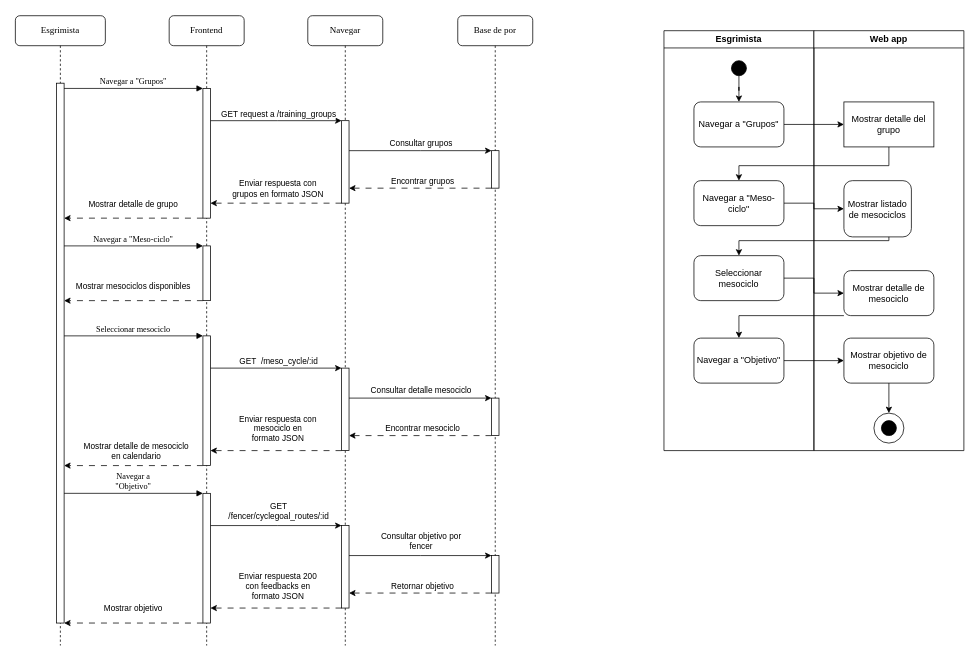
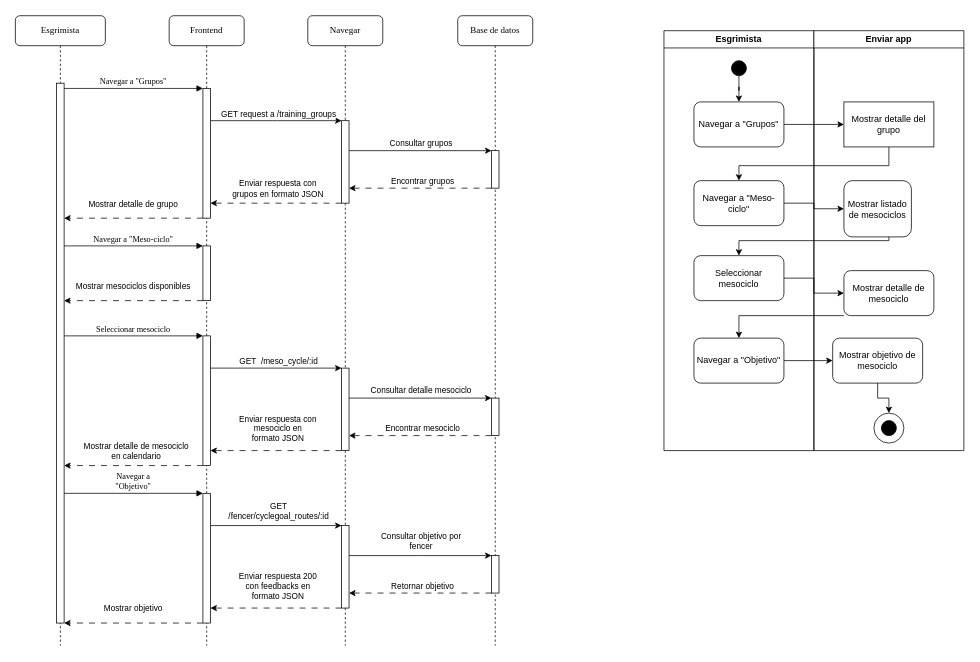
  <mxCell id="0" />
  <mxCell id="1" parent="0" />
  <mxCell id="2" value="Navegar" style="shape=umlLifeline;perimeter=lifelinePerimeter;whiteSpace=wrap;html=1;container=0;collapsible=0;recursiveResize=0;outlineConnect=0;rounded=1;shadow=0;comic=0;labelBackgroundColor=none;strokeWidth=1;fontFamily=Verdana;fontSize=12;align=center;" parent="1" vertex="1"><mxGeometry x="410" y="20" width="100" height="840" as="geometry" /></mxCell>
- <mxCell id="3" value="Base de por" style="shape=umlLifeline;perimeter=lifelinePerimeter;whiteSpace=wrap;html=1;container=0;collapsible=0;recursiveResize=0;outlineConnect=0;rounded=1;shadow=0;comic=0;labelBackgroundColor=none;strokeWidth=1;fontFamily=Verdana;fontSize=12;align=center;" parent="1" vertex="1"><mxGeometry x="610" y="20" width="100" height="840" as="geometry" /></mxCell>
+ <mxCell id="3" value="Base de datos" style="shape=umlLifeline;perimeter=lifelinePerimeter;whiteSpace=wrap;html=1;container=0;collapsible=0;recursiveResize=0;outlineConnect=0;rounded=1;shadow=0;comic=0;labelBackgroundColor=none;strokeWidth=1;fontFamily=Verdana;fontSize=12;align=center;" parent="1" vertex="1"><mxGeometry x="610" y="20" width="100" height="840" as="geometry" /></mxCell>
  <mxCell id="4" value="Esgrimista" style="shape=umlLifeline;perimeter=lifelinePerimeter;whiteSpace=wrap;html=1;container=0;collapsible=0;recursiveResize=0;outlineConnect=0;rounded=1;shadow=0;comic=0;labelBackgroundColor=none;strokeWidth=1;fontFamily=Verdana;fontSize=12;align=center;" parent="1" vertex="1"><mxGeometry x="20" y="20" width="120" height="840" as="geometry" /></mxCell>
  <mxCell id="5" value="Frontend" style="shape=umlLifeline;perimeter=lifelinePerimeter;whiteSpace=wrap;html=1;container=0;collapsible=0;recursiveResize=0;outlineConnect=0;rounded=1;shadow=0;comic=0;labelBackgroundColor=none;strokeWidth=1;fontFamily=Verdana;fontSize=12;align=center;" parent="1" vertex="1"><mxGeometry x="225.13" y="20" width="100" height="840" as="geometry" /></mxCell>
  <mxCell id="6" value="" style="html=1;points=[];perimeter=orthogonalPerimeter;rounded=0;shadow=0;comic=0;labelBackgroundColor=none;strokeWidth=1;fontFamily=Verdana;fontSize=12;align=center;" parent="1" vertex="1"><mxGeometry x="75" y="110" width="10" height="720" as="geometry" /></mxCell>
  <mxCell id="7" style="edgeStyle=orthogonalEdgeStyle;rounded=0;orthogonalLoop=1;jettySize=auto;html=1;" parent="1" source="11" target="14" edge="1"><mxGeometry relative="1" as="geometry"><Array as="points"><mxPoint x="560" y="200" /><mxPoint x="560" y="200" /></Array></mxGeometry></mxCell>
  <mxCell id="8" value="Consultar grupos" style="edgeLabel;html=1;align=center;verticalAlign=middle;resizable=0;points=[];" parent="7" vertex="1" connectable="0"><mxGeometry x="-0.063" relative="1" as="geometry"><mxPoint x="6" y="-11" as="offset" /></mxGeometry></mxCell>
  <mxCell id="9" style="edgeStyle=orthogonalEdgeStyle;rounded=0;orthogonalLoop=1;jettySize=auto;html=1;dashed=1;dashPattern=8 8;" parent="1" source="11" target="20" edge="1"><mxGeometry relative="1" as="geometry"><Array as="points"><mxPoint x="400" y="270" /><mxPoint x="400" y="270" /></Array></mxGeometry></mxCell>
  <mxCell id="10" value="Enviar respuesta con &lt;br&gt;grupos en formato JSON" style="edgeLabel;html=1;align=center;verticalAlign=middle;resizable=0;points=[];" parent="9" vertex="1" connectable="0"><mxGeometry x="-0.018" y="1" relative="1" as="geometry"><mxPoint y="-21" as="offset" /></mxGeometry></mxCell>
  <mxCell id="11" value="" style="html=1;points=[];perimeter=orthogonalPerimeter;rounded=0;shadow=0;comic=0;labelBackgroundColor=none;strokeWidth=1;fontFamily=Verdana;fontSize=12;align=center;" parent="1" vertex="1"><mxGeometry x="455" y="160" width="10" height="110" as="geometry" /></mxCell>
  <mxCell id="12" style="edgeStyle=orthogonalEdgeStyle;rounded=0;orthogonalLoop=1;jettySize=auto;html=1;dashed=1;dashPattern=8 8;" parent="1" source="14" target="11" edge="1"><mxGeometry relative="1" as="geometry"><Array as="points"><mxPoint x="610" y="250" /><mxPoint x="610" y="250" /></Array></mxGeometry></mxCell>
  <mxCell id="13" value="Encontrar grupos" style="edgeLabel;html=1;align=center;verticalAlign=middle;resizable=0;points=[];" parent="12" vertex="1" connectable="0"><mxGeometry x="-0.021" y="3" relative="1" as="geometry"><mxPoint y="-13" as="offset" /></mxGeometry></mxCell>
  <mxCell id="14" value="" style="html=1;points=[];perimeter=orthogonalPerimeter;rounded=0;shadow=0;comic=0;labelBackgroundColor=none;strokeWidth=1;fontFamily=Verdana;fontSize=12;align=center;" parent="1" vertex="1"><mxGeometry x="655" y="200" width="10" height="50" as="geometry" /></mxCell>
  <mxCell id="15" value="Navegar a &quot;Grupos&quot;" style="html=1;verticalAlign=bottom;endArrow=block;entryX=0;entryY=0;labelBackgroundColor=none;fontFamily=Verdana;fontSize=11;edgeStyle=elbowEdgeStyle;elbow=vertical;" parent="1" target="20" edge="1"><mxGeometry x="-0.006" relative="1" as="geometry"><mxPoint x="85" y="117" as="sourcePoint" /><mxPoint as="offset" /></mxGeometry></mxCell>
  <mxCell id="16" style="edgeStyle=orthogonalEdgeStyle;rounded=0;orthogonalLoop=1;jettySize=auto;html=1;" parent="1" source="20" target="11" edge="1"><mxGeometry relative="1" as="geometry"><Array as="points"><mxPoint x="370" y="160" /><mxPoint x="370" y="160" /></Array></mxGeometry></mxCell>
  <mxCell id="17" value="GET request a /training_groups" style="edgeLabel;html=1;align=center;verticalAlign=middle;resizable=0;points=[];" parent="16" vertex="1" connectable="0"><mxGeometry x="0.131" y="1" relative="1" as="geometry"><mxPoint x="-9" y="-9" as="offset" /></mxGeometry></mxCell>
  <mxCell id="18" style="edgeStyle=orthogonalEdgeStyle;rounded=0;orthogonalLoop=1;jettySize=auto;html=1;dashed=1;dashPattern=8 8;" parent="1" source="20" target="6" edge="1"><mxGeometry relative="1" as="geometry"><Array as="points"><mxPoint x="190" y="290" /><mxPoint x="190" y="290" /></Array></mxGeometry></mxCell>
  <mxCell id="19" value="Mostrar detalle de grupo" style="edgeLabel;html=1;align=center;verticalAlign=middle;resizable=0;points=[];" parent="18" vertex="1" connectable="0"><mxGeometry x="0.226" y="3" relative="1" as="geometry"><mxPoint x="19" y="-23" as="offset" /></mxGeometry></mxCell>
  <mxCell id="20" value="" style="html=1;points=[];perimeter=orthogonalPerimeter;rounded=0;shadow=0;comic=0;labelBackgroundColor=none;strokeWidth=1;fontFamily=Verdana;fontSize=12;align=center;" parent="1" vertex="1"><mxGeometry x="270.13" y="117" width="10" height="173" as="geometry" /></mxCell>
  <mxCell id="21" value="Navegar a &quot;Meso-ciclo&quot;" style="html=1;verticalAlign=bottom;endArrow=block;entryX=0;entryY=0;labelBackgroundColor=none;fontFamily=Verdana;fontSize=11;edgeStyle=elbowEdgeStyle;elbow=vertical;" parent="1" target="24" edge="1"><mxGeometry x="-0.006" relative="1" as="geometry"><mxPoint x="85" y="327" as="sourcePoint" /><mxPoint as="offset" /></mxGeometry></mxCell>
  <mxCell id="22" style="edgeStyle=orthogonalEdgeStyle;rounded=0;orthogonalLoop=1;jettySize=auto;html=1;dashed=1;dashPattern=8 8;" parent="1" source="24" edge="1"><mxGeometry relative="1" as="geometry"><Array as="points"><mxPoint x="210" y="400" /><mxPoint x="210" y="400" /></Array><mxPoint x="85" y="400" as="targetPoint" /></mxGeometry></mxCell>
  <mxCell id="23" value="Mostrar mesociclos disponibles" style="edgeLabel;html=1;align=center;verticalAlign=middle;resizable=0;points=[];" parent="22" vertex="1" connectable="0"><mxGeometry x="0.226" y="3" relative="1" as="geometry"><mxPoint x="19" y="-23" as="offset" /></mxGeometry></mxCell>
  <mxCell id="24" value="" style="html=1;points=[];perimeter=orthogonalPerimeter;rounded=0;shadow=0;comic=0;labelBackgroundColor=none;strokeWidth=1;fontFamily=Verdana;fontSize=12;align=center;" parent="1" vertex="1"><mxGeometry x="270.13" y="327" width="10" height="73" as="geometry" /></mxCell>
  <mxCell id="25" style="edgeStyle=orthogonalEdgeStyle;rounded=0;orthogonalLoop=1;jettySize=auto;html=1;" parent="1" source="29" target="32" edge="1"><mxGeometry relative="1" as="geometry"><Array as="points"><mxPoint x="560" y="530" /><mxPoint x="560" y="530" /></Array></mxGeometry></mxCell>
  <mxCell id="26" value="Consultar detalle mesociclo" style="edgeLabel;html=1;align=center;verticalAlign=middle;resizable=0;points=[];" parent="25" vertex="1" connectable="0"><mxGeometry x="-0.063" relative="1" as="geometry"><mxPoint x="6" y="-11" as="offset" /></mxGeometry></mxCell>
  <mxCell id="27" style="edgeStyle=orthogonalEdgeStyle;rounded=0;orthogonalLoop=1;jettySize=auto;html=1;dashed=1;dashPattern=8 8;" parent="1" source="29" target="38" edge="1"><mxGeometry relative="1" as="geometry"><Array as="points"><mxPoint x="400" y="600" /><mxPoint x="400" y="600" /></Array></mxGeometry></mxCell>
  <mxCell id="28" value="Enviar respuesta con&lt;br style=&quot;border-color: var(--border-color);&quot;&gt;mesociclo en&lt;br style=&quot;border-color: var(--border-color);&quot;&gt;formato JSON" style="edgeLabel;html=1;align=center;verticalAlign=middle;resizable=0;points=[];" parent="27" vertex="1" connectable="0"><mxGeometry x="-0.018" y="1" relative="1" as="geometry"><mxPoint y="-31" as="offset" /></mxGeometry></mxCell>
  <mxCell id="29" value="" style="html=1;points=[];perimeter=orthogonalPerimeter;rounded=0;shadow=0;comic=0;labelBackgroundColor=none;strokeWidth=1;fontFamily=Verdana;fontSize=12;align=center;" parent="1" vertex="1"><mxGeometry x="455" y="490" width="10" height="110" as="geometry" /></mxCell>
  <mxCell id="30" style="edgeStyle=orthogonalEdgeStyle;rounded=0;orthogonalLoop=1;jettySize=auto;html=1;dashed=1;dashPattern=8 8;" parent="1" source="32" target="29" edge="1"><mxGeometry relative="1" as="geometry"><Array as="points"><mxPoint x="610" y="580" /><mxPoint x="610" y="580" /></Array></mxGeometry></mxCell>
  <mxCell id="31" value="Encontrar mesociclo" style="edgeLabel;html=1;align=center;verticalAlign=middle;resizable=0;points=[];" parent="30" vertex="1" connectable="0"><mxGeometry x="-0.021" y="3" relative="1" as="geometry"><mxPoint y="-13" as="offset" /></mxGeometry></mxCell>
  <mxCell id="32" value="" style="html=1;points=[];perimeter=orthogonalPerimeter;rounded=0;shadow=0;comic=0;labelBackgroundColor=none;strokeWidth=1;fontFamily=Verdana;fontSize=12;align=center;" parent="1" vertex="1"><mxGeometry x="655" y="530" width="10" height="50" as="geometry" /></mxCell>
  <mxCell id="33" value="Seleccionar mesociclo" style="html=1;verticalAlign=bottom;endArrow=block;entryX=0;entryY=0;labelBackgroundColor=none;fontFamily=Verdana;fontSize=11;edgeStyle=elbowEdgeStyle;elbow=vertical;" parent="1" target="38" edge="1"><mxGeometry x="-0.006" relative="1" as="geometry"><mxPoint x="85" y="447" as="sourcePoint" /><mxPoint as="offset" /></mxGeometry></mxCell>
  <mxCell id="34" style="edgeStyle=orthogonalEdgeStyle;rounded=0;orthogonalLoop=1;jettySize=auto;html=1;" parent="1" source="38" target="29" edge="1"><mxGeometry relative="1" as="geometry"><Array as="points"><mxPoint x="370" y="490" /><mxPoint x="370" y="490" /></Array></mxGeometry></mxCell>
  <mxCell id="35" value="GET&amp;nbsp; /meso_cycle/:id" style="edgeLabel;html=1;align=center;verticalAlign=middle;resizable=0;points=[];" parent="34" vertex="1" connectable="0"><mxGeometry x="0.131" y="1" relative="1" as="geometry"><mxPoint x="-9" y="-9" as="offset" /></mxGeometry></mxCell>
  <mxCell id="36" style="edgeStyle=orthogonalEdgeStyle;rounded=0;orthogonalLoop=1;jettySize=auto;html=1;dashed=1;dashPattern=8 8;" parent="1" source="38" edge="1"><mxGeometry relative="1" as="geometry"><Array as="points"><mxPoint x="190" y="620" /><mxPoint x="190" y="620" /></Array><mxPoint x="85" y="620" as="targetPoint" /></mxGeometry></mxCell>
  <mxCell id="37" value="Mostrar detalle de mesociclo&lt;br&gt;en calendario" style="edgeLabel;html=1;align=center;verticalAlign=middle;resizable=0;points=[];" parent="36" vertex="1" connectable="0"><mxGeometry x="0.226" y="3" relative="1" as="geometry"><mxPoint x="23" y="-23" as="offset" /></mxGeometry></mxCell>
  <mxCell id="38" value="" style="html=1;points=[];perimeter=orthogonalPerimeter;rounded=0;shadow=0;comic=0;labelBackgroundColor=none;strokeWidth=1;fontFamily=Verdana;fontSize=12;align=center;" parent="1" vertex="1"><mxGeometry x="270.13" y="447" width="10" height="173" as="geometry" /></mxCell>
  <mxCell id="39" style="edgeStyle=orthogonalEdgeStyle;rounded=0;orthogonalLoop=1;jettySize=auto;html=1;" parent="1" source="43" target="46" edge="1"><mxGeometry relative="1" as="geometry"><Array as="points"><mxPoint x="560" y="740" /><mxPoint x="560" y="740" /></Array></mxGeometry></mxCell>
  <mxCell id="40" value="Consultar objetivo por&lt;br&gt;fencer" style="edgeLabel;html=1;align=center;verticalAlign=middle;resizable=0;points=[];" parent="39" vertex="1" connectable="0"><mxGeometry x="-0.063" relative="1" as="geometry"><mxPoint x="6" y="-20" as="offset" /></mxGeometry></mxCell>
  <mxCell id="41" style="edgeStyle=orthogonalEdgeStyle;rounded=0;orthogonalLoop=1;jettySize=auto;html=1;dashed=1;dashPattern=8 8;" parent="1" source="43" target="52" edge="1"><mxGeometry relative="1" as="geometry"><Array as="points"><mxPoint x="400" y="810" /><mxPoint x="400" y="810" /></Array></mxGeometry></mxCell>
  <mxCell id="42" value="Enviar respuesta 200 &lt;br&gt;con feedbacks en&lt;br style=&quot;border-color: var(--border-color);&quot;&gt;formato JSON" style="edgeLabel;html=1;align=center;verticalAlign=middle;resizable=0;points=[];" parent="41" vertex="1" connectable="0"><mxGeometry x="-0.018" y="1" relative="1" as="geometry"><mxPoint y="-31" as="offset" /></mxGeometry></mxCell>
  <mxCell id="43" value="" style="html=1;points=[];perimeter=orthogonalPerimeter;rounded=0;shadow=0;comic=0;labelBackgroundColor=none;strokeWidth=1;fontFamily=Verdana;fontSize=12;align=center;" parent="1" vertex="1"><mxGeometry x="455" y="700" width="10" height="110" as="geometry" /></mxCell>
  <mxCell id="44" style="edgeStyle=orthogonalEdgeStyle;rounded=0;orthogonalLoop=1;jettySize=auto;html=1;dashed=1;dashPattern=8 8;" parent="1" source="46" target="43" edge="1"><mxGeometry relative="1" as="geometry"><Array as="points"><mxPoint x="610" y="790" /><mxPoint x="610" y="790" /></Array></mxGeometry></mxCell>
  <mxCell id="45" value="Retornar objetivo" style="edgeLabel;html=1;align=center;verticalAlign=middle;resizable=0;points=[];" parent="44" vertex="1" connectable="0"><mxGeometry x="-0.021" y="3" relative="1" as="geometry"><mxPoint y="-13" as="offset" /></mxGeometry></mxCell>
  <mxCell id="46" value="" style="html=1;points=[];perimeter=orthogonalPerimeter;rounded=0;shadow=0;comic=0;labelBackgroundColor=none;strokeWidth=1;fontFamily=Verdana;fontSize=12;align=center;" parent="1" vertex="1"><mxGeometry x="655" y="740" width="10" height="50" as="geometry" /></mxCell>
  <mxCell id="47" value="Navegar a &lt;br&gt;&quot;Objetivo&quot;" style="html=1;verticalAlign=bottom;endArrow=block;entryX=0;entryY=0;labelBackgroundColor=none;fontFamily=Verdana;fontSize=11;edgeStyle=elbowEdgeStyle;elbow=vertical;" parent="1" target="52" edge="1"><mxGeometry x="-0.006" relative="1" as="geometry"><mxPoint x="85" y="657" as="sourcePoint" /><mxPoint as="offset" /></mxGeometry></mxCell>
  <mxCell id="48" style="edgeStyle=orthogonalEdgeStyle;rounded=0;orthogonalLoop=1;jettySize=auto;html=1;" parent="1" source="52" target="43" edge="1"><mxGeometry relative="1" as="geometry"><Array as="points"><mxPoint x="370" y="700" /><mxPoint x="370" y="700" /></Array></mxGeometry></mxCell>
  <mxCell id="49" value="GET &lt;br&gt;/fencer/cyclegoal_routes/:id" style="edgeLabel;html=1;align=center;verticalAlign=middle;resizable=0;points=[];" parent="48" vertex="1" connectable="0"><mxGeometry x="0.131" y="1" relative="1" as="geometry"><mxPoint x="-9" y="-19" as="offset" /></mxGeometry></mxCell>
  <mxCell id="50" style="edgeStyle=orthogonalEdgeStyle;rounded=0;orthogonalLoop=1;jettySize=auto;html=1;dashed=1;dashPattern=8 8;" parent="1" source="52" edge="1"><mxGeometry relative="1" as="geometry"><Array as="points"><mxPoint x="190" y="830" /><mxPoint x="190" y="830" /></Array><mxPoint x="85" y="829.966" as="targetPoint" /></mxGeometry></mxCell>
  <mxCell id="51" value="Mostrar objetivo" style="edgeLabel;html=1;align=center;verticalAlign=middle;resizable=0;points=[];" parent="50" vertex="1" connectable="0"><mxGeometry x="0.226" y="3" relative="1" as="geometry"><mxPoint x="19" y="-23" as="offset" /></mxGeometry></mxCell>
  <mxCell id="52" value="" style="html=1;points=[];perimeter=orthogonalPerimeter;rounded=0;shadow=0;comic=0;labelBackgroundColor=none;strokeWidth=1;fontFamily=Verdana;fontSize=12;align=center;" parent="1" vertex="1"><mxGeometry x="270.13" y="657" width="10" height="173" as="geometry" /></mxCell>
  <mxCell id="53" value="" style="edgeStyle=orthogonalEdgeStyle;rounded=0;orthogonalLoop=1;jettySize=auto;html=1;" parent="1" source="54" target="64" edge="1"><mxGeometry relative="1" as="geometry" /></mxCell>
  <mxCell id="54" value="Navegar a &quot;Grupos&quot;" style="rounded=1;whiteSpace=wrap;html=1;" parent="1" vertex="1"><mxGeometry x="925" y="135" width="120" height="60" as="geometry" /></mxCell>
  <mxCell id="55" value="" style="edgeStyle=orthogonalEdgeStyle;rounded=0;orthogonalLoop=1;jettySize=auto;html=1;" parent="1" source="56" target="65" edge="1"><mxGeometry relative="1" as="geometry" /></mxCell>
  <mxCell id="56" value="Navegar a &quot;Meso-ciclo&quot;" style="rounded=1;whiteSpace=wrap;html=1;" parent="1" vertex="1"><mxGeometry x="925" y="240" width="120" height="60" as="geometry" /></mxCell>
  <mxCell id="57" value="" style="ellipse;whiteSpace=wrap;html=1;aspect=fixed;fillColor=#000000;" parent="1" vertex="1"><mxGeometry x="975" y="80" width="20" height="20" as="geometry" /></mxCell>
  <mxCell id="58" value="" style="edgeStyle=orthogonalEdgeStyle;rounded=0;orthogonalLoop=1;jettySize=auto;html=1;" parent="1" source="57" target="54" edge="1"><mxGeometry relative="1" as="geometry" /></mxCell>
  <mxCell id="59" value="" style="edgeStyle=orthogonalEdgeStyle;rounded=0;orthogonalLoop=1;jettySize=auto;html=1;" parent="1" source="60" target="68" edge="1"><mxGeometry relative="1" as="geometry" /></mxCell>
  <mxCell id="60" value="Navegar a &quot;Objetivo&quot;" style="rounded=1;whiteSpace=wrap;html=1;" parent="1" vertex="1"><mxGeometry x="925" y="450" width="120" height="60" as="geometry" /></mxCell>
  <mxCell id="61" value="Esgrimista" style="swimlane;whiteSpace=wrap;html=1;" parent="1" vertex="1"><mxGeometry x="885" y="40" width="200" height="560" as="geometry" /></mxCell>
  <mxCell id="62" value="Seleccionar mesociclo" style="rounded=1;whiteSpace=wrap;html=1;" parent="61" vertex="1"><mxGeometry x="40" y="300" width="120" height="60" as="geometry" /></mxCell>
- <mxCell id="63" value="Web app" style="swimlane;whiteSpace=wrap;html=1;" parent="1" vertex="1"><mxGeometry x="1085" y="40" width="200" height="560" as="geometry" /></mxCell>
+ <mxCell id="63" value="Enviar app" style="swimlane;whiteSpace=wrap;html=1;" parent="1" vertex="1"><mxGeometry x="1085" y="40" width="200" height="560" as="geometry" /></mxCell>
  <mxCell id="64" value="Mostrar detalle del grupo" style="whiteSpace=wrap;html=1;rounded=0;" parent="63" vertex="1"><mxGeometry x="40" y="95" width="120" height="60" as="geometry" /></mxCell>
  <mxCell id="65" value="Mostrar listado de mesociclos" style="rounded=1;whiteSpace=wrap;html=1;" parent="63" vertex="1"><mxGeometry x="40" y="200" width="90" height="75" as="geometry" /></mxCell>
  <mxCell id="66" value="Mostrar detalle de mesociclo" style="rounded=1;whiteSpace=wrap;html=1;" parent="63" vertex="1"><mxGeometry x="40" y="320" width="120" height="60" as="geometry" /></mxCell>
  <mxCell id="67" style="edgeStyle=orthogonalEdgeStyle;rounded=0;orthogonalLoop=1;jettySize=auto;html=1;entryX=0.5;entryY=0;entryDx=0;entryDy=0;" parent="63" source="68" target="70" edge="1"><mxGeometry relative="1" as="geometry" /></mxCell>
- <mxCell id="68" value="Mostrar objetivo de mesociclo" style="rounded=1;whiteSpace=wrap;html=1;" parent="63" vertex="1"><mxGeometry x="40" y="410" width="120" height="60" as="geometry" /></mxCell>
+ <mxCell id="68" value="Mostrar objetivo de mesociclo" style="rounded=1;whiteSpace=wrap;html=1;" parent="63" vertex="1"><mxGeometry x="25" y="410" width="120" height="60" as="geometry" /></mxCell>
  <mxCell id="69" value="" style="group" parent="63" vertex="1" connectable="0"><mxGeometry x="80" y="510" width="40" height="40" as="geometry" /></mxCell>
  <mxCell id="70" value="" style="ellipse;whiteSpace=wrap;html=1;aspect=fixed;" parent="69" vertex="1"><mxGeometry width="40" height="40" as="geometry" /></mxCell>
  <mxCell id="71" value="" style="ellipse;whiteSpace=wrap;html=1;aspect=fixed;fillColor=#000000;" parent="69" vertex="1"><mxGeometry x="10" y="10" width="20" height="20" as="geometry" /></mxCell>
  <mxCell id="72" style="edgeStyle=orthogonalEdgeStyle;rounded=0;orthogonalLoop=1;jettySize=auto;html=1;" parent="1" source="64" target="56" edge="1"><mxGeometry relative="1" as="geometry"><Array as="points"><mxPoint x="1185" y="220" /><mxPoint x="985" y="220" /></Array></mxGeometry></mxCell>
  <mxCell id="73" style="edgeStyle=orthogonalEdgeStyle;rounded=0;orthogonalLoop=1;jettySize=auto;html=1;" parent="1" source="65" target="62" edge="1"><mxGeometry relative="1" as="geometry"><Array as="points"><mxPoint x="1185" y="320" /><mxPoint x="985" y="320" /></Array></mxGeometry></mxCell>
  <mxCell id="74" value="" style="edgeStyle=orthogonalEdgeStyle;rounded=0;orthogonalLoop=1;jettySize=auto;html=1;" parent="1" source="62" target="66" edge="1"><mxGeometry relative="1" as="geometry" /></mxCell>
  <mxCell id="75" style="edgeStyle=orthogonalEdgeStyle;rounded=0;orthogonalLoop=1;jettySize=auto;html=1;" parent="1" source="66" target="60" edge="1"><mxGeometry relative="1" as="geometry"><Array as="points"><mxPoint x="1185" y="420" /><mxPoint x="985" y="420" /></Array></mxGeometry></mxCell>
